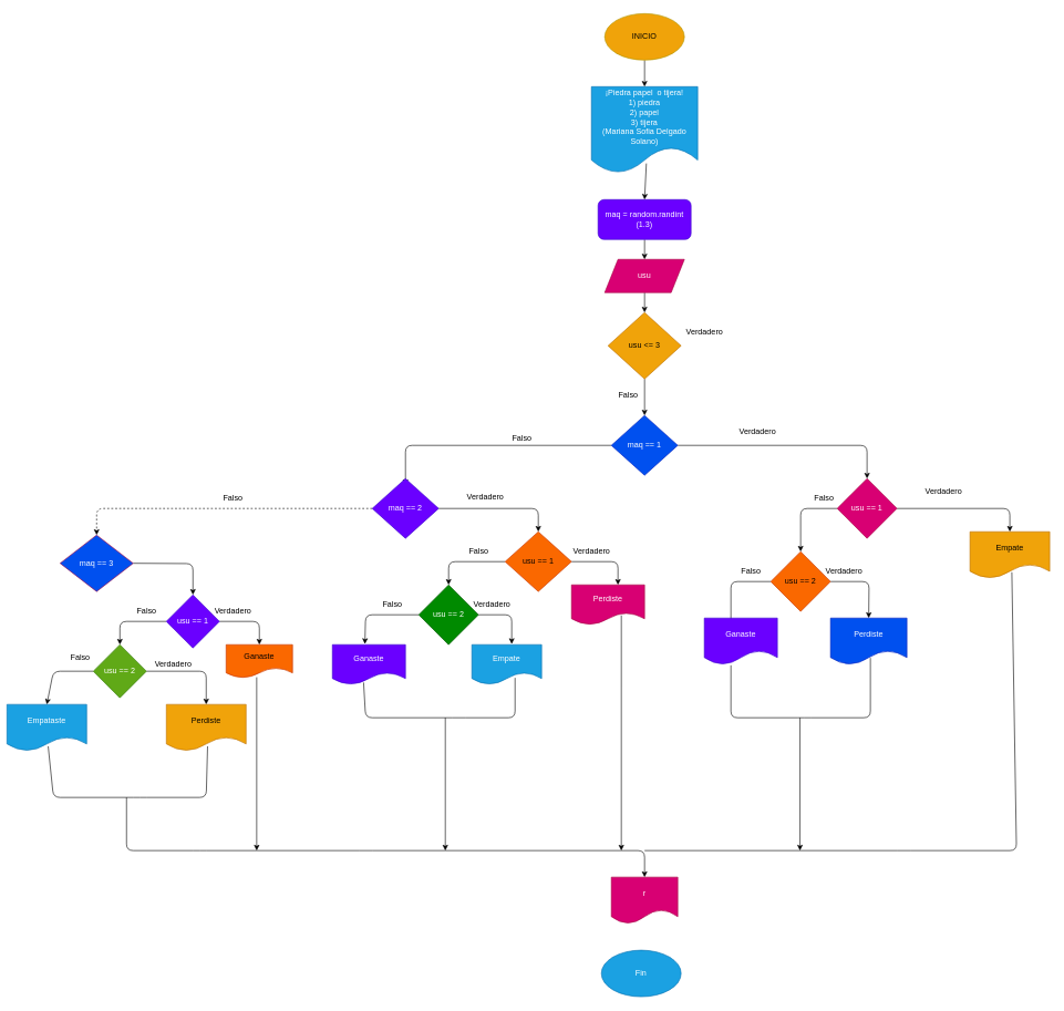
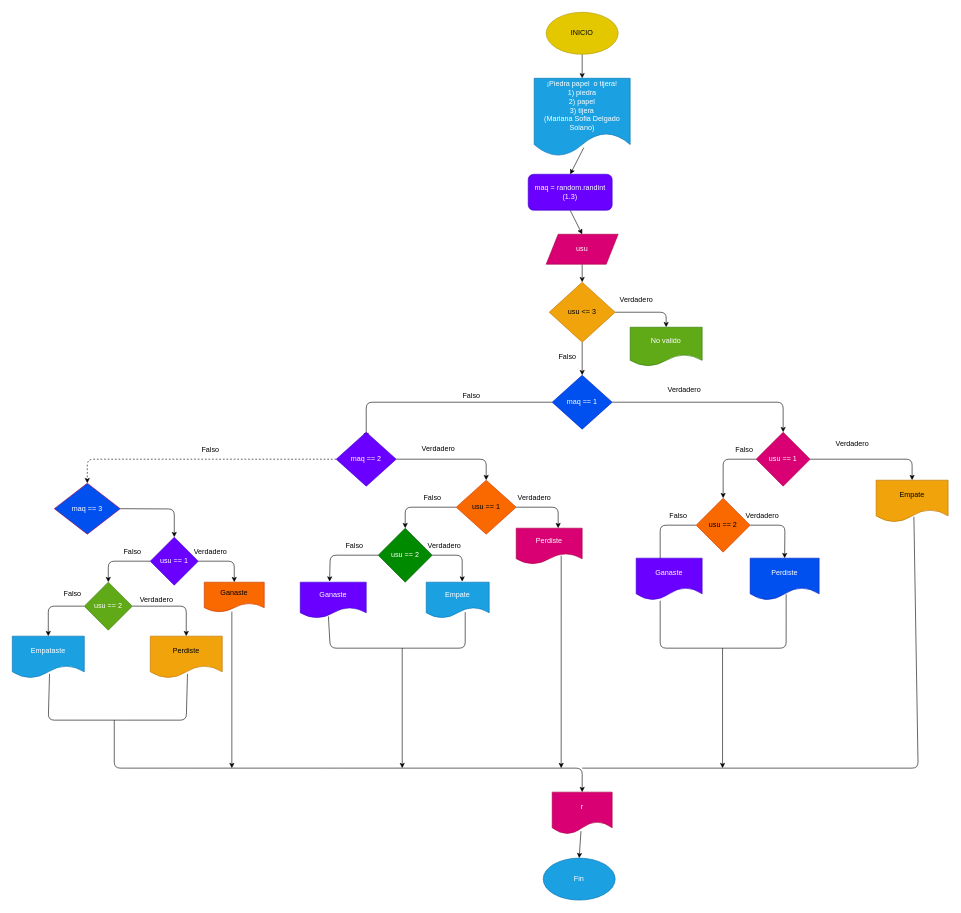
  <mxCell id="0" />
  <mxCell id="1" parent="0" />
  <mxCell id="2" style="edgeStyle=none;html=1;exitX=0.5;exitY=1;exitDx=0;exitDy=0;entryX=0.5;entryY=0;entryDx=0;entryDy=0;" parent="1" source="3" target="5" edge="1"><mxGeometry relative="1" as="geometry" /></mxCell>
- <mxCell id="3" value="INICIO" style="ellipse;whiteSpace=wrap;html=1;fillColor=#f0a30a;fontColor=#000000;strokeColor=#B09500;" parent="1" vertex="1"><mxGeometry x="910" y="20" width="120" height="70" as="geometry" /></mxCell>
+ <mxCell id="3" value="INICIO" style="ellipse;whiteSpace=wrap;html=1;fillColor=#e3c800;fontColor=#000000;strokeColor=#B09500;" parent="1" vertex="1"><mxGeometry x="910" y="20" width="120" height="70" as="geometry" /></mxCell>
  <mxCell id="4" value="" style="edgeStyle=none;html=1;exitX=0.517;exitY=0.889;exitDx=0;exitDy=0;exitPerimeter=0;entryX=0.5;entryY=0;entryDx=0;entryDy=0;" parent="1" source="5" target="7" edge="1"><mxGeometry relative="1" as="geometry"><mxPoint x="980" y="300" as="targetPoint" /></mxGeometry></mxCell>
  <mxCell id="5" value="¡Piedra papel&amp;nbsp; o tijera!&lt;br&gt;1) piedra&lt;br&gt;2) papel&lt;br&gt;3) tijera&lt;br&gt;(Mariana Sofia Delgado Solano)" style="shape=document;whiteSpace=wrap;html=1;boundedLbl=1;fillColor=#1ba1e2;fontColor=#ffffff;strokeColor=#006EAF;" parent="1" vertex="1"><mxGeometry x="890" y="130" width="160" height="130" as="geometry" /></mxCell>
  <mxCell id="6" style="edgeStyle=none;html=1;exitX=0.5;exitY=1;exitDx=0;exitDy=0;entryX=0.5;entryY=0;entryDx=0;entryDy=0;" parent="1" source="7" target="9" edge="1"><mxGeometry relative="1" as="geometry" /></mxCell>
- <mxCell id="7" value="maq = random.randint&lt;br&gt;(1.3)" style="rounded=1;whiteSpace=wrap;html=1;fillColor=#6a00ff;fontColor=#ffffff;strokeColor=#3700CC;" parent="1" vertex="1"><mxGeometry x="900" y="300" width="140" height="60" as="geometry" /></mxCell>
+ <mxCell id="7" value="maq = random.randint&lt;br&gt;(1.3)" style="rounded=1;whiteSpace=wrap;html=1;fillColor=#6a00ff;fontColor=#ffffff;strokeColor=#3700CC;" parent="1" vertex="1"><mxGeometry x="880" y="290" width="140" height="60" as="geometry" /></mxCell>
  <mxCell id="8" style="edgeStyle=none;html=1;exitX=0.5;exitY=1;exitDx=0;exitDy=0;entryX=0.5;entryY=0;entryDx=0;entryDy=0;" parent="1" source="9" target="12" edge="1"><mxGeometry relative="1" as="geometry" /></mxCell>
  <mxCell id="9" value="usu" style="shape=parallelogram;perimeter=parallelogramPerimeter;whiteSpace=wrap;html=1;fixedSize=1;fillColor=#d80073;fontColor=#ffffff;strokeColor=#A50040;" parent="1" vertex="1"><mxGeometry x="910" y="390" width="120" height="50" as="geometry" /></mxCell>
+ <mxCell id="10" style="edgeStyle=none;html=1;exitX=1;exitY=0.5;exitDx=0;exitDy=0;entryX=0.5;entryY=0;entryDx=0;entryDy=0;" parent="1" source="12" target="13" edge="1"><mxGeometry relative="1" as="geometry"><mxPoint x="1110" y="540" as="targetPoint" /><Array as="points"><mxPoint x="1110" y="520" /></Array></mxGeometry></mxCell>
  <mxCell id="11" style="edgeStyle=none;html=1;exitX=0.5;exitY=1;exitDx=0;exitDy=0;entryX=0.5;entryY=0;entryDx=0;entryDy=0;" parent="1" source="12" target="16" edge="1"><mxGeometry relative="1" as="geometry" /></mxCell>
  <mxCell id="12" value="usu &amp;lt;= 3" style="rhombus;whiteSpace=wrap;html=1;fillColor=#f0a30a;fontColor=#000000;strokeColor=#BD7000;" parent="1" vertex="1"><mxGeometry x="915" y="470" width="110" height="100" as="geometry" /></mxCell>
+ <mxCell id="13" value="No valido" style="shape=document;whiteSpace=wrap;html=1;boundedLbl=1;fillColor=#60a917;fontColor=#ffffff;strokeColor=#2D7600;" parent="1" vertex="1"><mxGeometry x="1050" y="545" width="120" height="65" as="geometry" /></mxCell>
  <mxCell id="14" style="edgeStyle=none;html=1;exitX=0;exitY=0.5;exitDx=0;exitDy=0;entryX=0.5;entryY=0.111;entryDx=0;entryDy=0;entryPerimeter=0;" parent="1" source="16" target="19" edge="1"><mxGeometry relative="1" as="geometry"><mxPoint x="540" y="670" as="targetPoint" /><Array as="points"><mxPoint x="610" y="670" /></Array></mxGeometry></mxCell>
  <mxCell id="15" style="edgeStyle=none;html=1;exitX=1;exitY=0.5;exitDx=0;exitDy=0;entryX=0.5;entryY=0;entryDx=0;entryDy=0;" parent="1" source="16" target="34" edge="1"><mxGeometry relative="1" as="geometry"><mxPoint x="1350" y="670" as="targetPoint" /><Array as="points"><mxPoint x="1305" y="670" /></Array></mxGeometry></mxCell>
  <mxCell id="16" value="maq == 1" style="rhombus;whiteSpace=wrap;html=1;fillColor=#0050ef;fontColor=#ffffff;strokeColor=#001DBC;" parent="1" vertex="1"><mxGeometry x="920" y="625" width="100" height="90" as="geometry" /></mxCell>
  <mxCell id="17" style="edgeStyle=none;html=1;exitX=1;exitY=0.5;exitDx=0;exitDy=0;entryX=0.5;entryY=0;entryDx=0;entryDy=0;" parent="1" source="19" target="22" edge="1"><mxGeometry relative="1" as="geometry"><mxPoint x="870" y="765" as="targetPoint" /><Array as="points"><mxPoint x="810" y="765" /></Array></mxGeometry></mxCell>
  <mxCell id="18" style="edgeStyle=none;html=1;exitX=0;exitY=0.5;exitDx=0;exitDy=0;entryX=0.5;entryY=0;entryDx=0;entryDy=0;dashed=1;" parent="1" source="19" target="50" edge="1"><mxGeometry relative="1" as="geometry"><mxPoint x="60" y="765" as="targetPoint" /><Array as="points"><mxPoint x="145" y="765" /></Array></mxGeometry></mxCell>
  <mxCell id="19" value="maq == 2" style="rhombus;whiteSpace=wrap;html=1;fillColor=#6a00ff;fontColor=#ffffff;strokeColor=#3700CC;" parent="1" vertex="1"><mxGeometry x="560" y="720" width="100" height="90" as="geometry" /></mxCell>
  <mxCell id="20" style="edgeStyle=none;html=1;exitX=0;exitY=0.5;exitDx=0;exitDy=0;entryX=0.5;entryY=0;entryDx=0;entryDy=0;" parent="1" source="22" target="25" edge="1"><mxGeometry relative="1" as="geometry"><mxPoint x="620" y="840" as="targetPoint" /><Array as="points"><mxPoint x="675" y="845" /></Array></mxGeometry></mxCell>
  <mxCell id="21" style="edgeStyle=none;html=1;exitX=1;exitY=0.5;exitDx=0;exitDy=0;entryX=0.636;entryY=0;entryDx=0;entryDy=0;entryPerimeter=0;" parent="1" source="22" target="29" edge="1"><mxGeometry relative="1" as="geometry"><mxPoint x="960" y="845" as="targetPoint" /><Array as="points"><mxPoint x="930" y="845" /></Array></mxGeometry></mxCell>
  <mxCell id="22" value="usu == 1" style="rhombus;whiteSpace=wrap;html=1;fillColor=#fa6800;fontColor=#000000;strokeColor=#C73500;" parent="1" vertex="1"><mxGeometry x="760" y="800" width="100" height="90" as="geometry" /></mxCell>
  <mxCell id="23" style="edgeStyle=none;html=1;exitX=0;exitY=0.5;exitDx=0;exitDy=0;entryX=0.445;entryY=-0.017;entryDx=0;entryDy=0;entryPerimeter=0;" parent="1" source="25" target="28" edge="1"><mxGeometry relative="1" as="geometry"><mxPoint x="540" y="960" as="targetPoint" /><Array as="points"><mxPoint x="550" y="925" /></Array></mxGeometry></mxCell>
  <mxCell id="24" style="edgeStyle=none;html=1;exitX=1;exitY=0.5;exitDx=0;exitDy=0;entryX=0.571;entryY=-0.017;entryDx=0;entryDy=0;entryPerimeter=0;" parent="1" source="25" target="30" edge="1"><mxGeometry relative="1" as="geometry"><mxPoint x="810" y="930" as="targetPoint" /><Array as="points"><mxPoint x="770" y="925" /></Array></mxGeometry></mxCell>
  <mxCell id="25" value="usu == 2" style="rhombus;whiteSpace=wrap;html=1;fillColor=#008a00;fontColor=#ffffff;strokeColor=#005700;" parent="1" vertex="1"><mxGeometry x="630" y="880" width="90" height="90" as="geometry" /></mxCell>
  <mxCell id="26" value="Falso" style="text;html=1;align=center;verticalAlign=middle;resizable=0;points=[];autosize=1;strokeColor=none;fillColor=none;" parent="1" vertex="1"><mxGeometry x="760" y="645" width="50" height="30" as="geometry" /></mxCell>
  <mxCell id="27" value="Falso" style="text;html=1;align=center;verticalAlign=middle;resizable=0;points=[];autosize=1;strokeColor=none;fillColor=none;" parent="1" vertex="1"><mxGeometry x="695" y="815" width="50" height="30" as="geometry" /></mxCell>
  <mxCell id="28" value="Ganaste" style="shape=document;whiteSpace=wrap;html=1;boundedLbl=1;fillColor=#6a00ff;fontColor=#ffffff;strokeColor=#3700CC;" parent="1" vertex="1"><mxGeometry x="500" y="970" width="110" height="60" as="geometry" /></mxCell>
  <mxCell id="29" value="Perdiste" style="shape=document;whiteSpace=wrap;html=1;boundedLbl=1;fillColor=#d80073;fontColor=#ffffff;strokeColor=#A50040;" parent="1" vertex="1"><mxGeometry x="860" y="880" width="110" height="60" as="geometry" /></mxCell>
  <mxCell id="30" value="Empate" style="shape=document;whiteSpace=wrap;html=1;boundedLbl=1;fillColor=#1ba1e2;fontColor=#ffffff;strokeColor=#006EAF;" parent="1" vertex="1"><mxGeometry x="710" y="970" width="105" height="60" as="geometry" /></mxCell>
  <mxCell id="31" value="Verdadero" style="text;html=1;align=center;verticalAlign=middle;resizable=0;points=[];autosize=1;strokeColor=none;fillColor=none;" parent="1" vertex="1"><mxGeometry x="1020" y="485" width="80" height="30" as="geometry" /></mxCell>
  <mxCell id="32" style="edgeStyle=none;html=1;exitX=1;exitY=0.5;exitDx=0;exitDy=0;entryX=0.5;entryY=0;entryDx=0;entryDy=0;" parent="1" source="34" target="36" edge="1"><mxGeometry relative="1" as="geometry"><mxPoint x="1580" y="765" as="targetPoint" /><Array as="points"><mxPoint x="1520" y="765" /></Array></mxGeometry></mxCell>
  <mxCell id="33" style="edgeStyle=none;html=1;exitX=0;exitY=0.5;exitDx=0;exitDy=0;entryX=0.5;entryY=0;entryDx=0;entryDy=0;" parent="1" source="34" target="40" edge="1"><mxGeometry relative="1" as="geometry"><mxPoint x="1160" y="765" as="targetPoint" /><Array as="points"><mxPoint x="1205" y="765" /></Array></mxGeometry></mxCell>
  <mxCell id="34" value="usu == 1" style="rhombus;whiteSpace=wrap;html=1;fillColor=#d80073;fontColor=#ffffff;strokeColor=#A50040;" parent="1" vertex="1"><mxGeometry x="1260" y="720" width="90" height="90" as="geometry" /></mxCell>
  <mxCell id="35" value="Verdadero" style="text;html=1;align=center;verticalAlign=middle;resizable=0;points=[];autosize=1;strokeColor=none;fillColor=none;" parent="1" vertex="1"><mxGeometry x="1100" y="635" width="80" height="30" as="geometry" /></mxCell>
  <mxCell id="36" value="Empate" style="shape=document;whiteSpace=wrap;html=1;boundedLbl=1;fillColor=#f0a30a;fontColor=#000000;strokeColor=#BD7000;" parent="1" vertex="1"><mxGeometry x="1460" y="800" width="120" height="70" as="geometry" /></mxCell>
  <mxCell id="37" value="Verdadero" style="text;html=1;align=center;verticalAlign=middle;resizable=0;points=[];autosize=1;strokeColor=none;fillColor=none;" parent="1" vertex="1"><mxGeometry x="1380" y="725" width="80" height="30" as="geometry" /></mxCell>
  <mxCell id="38" style="edgeStyle=none;html=1;exitX=1;exitY=0.5;exitDx=0;exitDy=0;entryX=0.5;entryY=0;entryDx=0;entryDy=0;" parent="1" source="40" target="41" edge="1"><mxGeometry relative="1" as="geometry"><mxPoint x="1370" y="880" as="targetPoint" /><Array as="points"><mxPoint x="1308" y="875" /></Array></mxGeometry></mxCell>
  <mxCell id="39" style="edgeStyle=none;html=1;exitX=0;exitY=0.5;exitDx=0;exitDy=0;" parent="1" source="40" edge="1"><mxGeometry relative="1" as="geometry"><mxPoint x="1100" y="940" as="targetPoint" /><Array as="points"><mxPoint x="1100" y="875" /></Array></mxGeometry></mxCell>
  <mxCell id="40" value="usu == 2" style="rhombus;whiteSpace=wrap;html=1;fillColor=#fa6800;fontColor=#000000;strokeColor=#C73500;" parent="1" vertex="1"><mxGeometry x="1160" y="830" width="90" height="90" as="geometry" /></mxCell>
  <mxCell id="41" value="Perdiste" style="shape=document;whiteSpace=wrap;html=1;boundedLbl=1;fillColor=#0050ef;fontColor=#ffffff;strokeColor=#001DBC;" parent="1" vertex="1"><mxGeometry x="1250" y="930" width="115" height="70" as="geometry" /></mxCell>
  <mxCell id="42" value="Verdadero" style="text;html=1;align=center;verticalAlign=middle;resizable=0;points=[];autosize=1;strokeColor=none;fillColor=none;" parent="1" vertex="1"><mxGeometry x="1230" y="845" width="80" height="30" as="geometry" /></mxCell>
  <mxCell id="43" value="Ganaste" style="shape=document;whiteSpace=wrap;html=1;boundedLbl=1;fillColor=#6a00ff;fontColor=#ffffff;strokeColor=#3700CC;" parent="1" vertex="1"><mxGeometry x="1060" y="930" width="110" height="70" as="geometry" /></mxCell>
  <mxCell id="44" value="Falso" style="text;html=1;align=center;verticalAlign=middle;resizable=0;points=[];autosize=1;strokeColor=none;fillColor=none;" parent="1" vertex="1"><mxGeometry x="1105" y="845" width="50" height="30" as="geometry" /></mxCell>
  <mxCell id="45" value="Falso" style="text;html=1;align=center;verticalAlign=middle;resizable=0;points=[];autosize=1;strokeColor=none;fillColor=none;" parent="1" vertex="1"><mxGeometry x="1215" y="735" width="50" height="30" as="geometry" /></mxCell>
  <mxCell id="46" value="" style="endArrow=none;html=1;entryX=0.522;entryY=0.857;entryDx=0;entryDy=0;entryPerimeter=0;exitX=0.364;exitY=1.014;exitDx=0;exitDy=0;exitPerimeter=0;" parent="1" source="43" target="41" edge="1"><mxGeometry width="50" height="50" relative="1" as="geometry"><mxPoint x="1110" y="1010" as="sourcePoint" /><mxPoint x="1320" y="1030" as="targetPoint" /><Array as="points"><mxPoint x="1100" y="1080" /><mxPoint x="1210" y="1080" /><mxPoint x="1310" y="1080" /></Array></mxGeometry></mxCell>
  <mxCell id="47" value="Verdadero" style="text;html=1;align=center;verticalAlign=middle;resizable=0;points=[];autosize=1;strokeColor=none;fillColor=none;" parent="1" vertex="1"><mxGeometry x="700" y="895" width="80" height="30" as="geometry" /></mxCell>
  <mxCell id="48" value="Falso" style="text;html=1;align=center;verticalAlign=middle;resizable=0;points=[];autosize=1;strokeColor=none;fillColor=none;" parent="1" vertex="1"><mxGeometry x="565" y="895" width="50" height="30" as="geometry" /></mxCell>
  <mxCell id="49" style="edgeStyle=none;html=1;exitX=1;exitY=0.5;exitDx=0;exitDy=0;entryX=0.5;entryY=0;entryDx=0;entryDy=0;" parent="1" source="50" target="53" edge="1"><mxGeometry relative="1" as="geometry"><mxPoint x="360" y="848" as="targetPoint" /><Array as="points"><mxPoint x="290" y="848" /></Array></mxGeometry></mxCell>
  <mxCell id="50" value="maq == 3" style="rhombus;whiteSpace=wrap;html=1;fillColor=#0050ef;fontColor=#ffffff;strokeColor=#A50040;" parent="1" vertex="1"><mxGeometry x="90" y="805" width="110" height="85" as="geometry" /></mxCell>
  <mxCell id="51" style="edgeStyle=none;html=1;exitX=1;exitY=0.5;exitDx=0;exitDy=0;entryX=0.5;entryY=0;entryDx=0;entryDy=0;" parent="1" source="53" target="59" edge="1"><mxGeometry relative="1" as="geometry"><mxPoint x="440" y="935" as="targetPoint" /><Array as="points"><mxPoint x="390" y="935" /></Array></mxGeometry></mxCell>
  <mxCell id="52" style="edgeStyle=none;html=1;exitX=0;exitY=0.5;exitDx=0;exitDy=0;entryX=0.5;entryY=0;entryDx=0;entryDy=0;" parent="1" source="53" target="56" edge="1"><mxGeometry relative="1" as="geometry"><mxPoint x="160" y="930" as="targetPoint" /><Array as="points"><mxPoint x="180" y="935" /></Array></mxGeometry></mxCell>
  <mxCell id="53" value="usu == 1" style="rhombus;whiteSpace=wrap;html=1;fillColor=#6a00ff;fontColor=#ffffff;strokeColor=#3700CC;" parent="1" vertex="1"><mxGeometry x="250" y="895" width="80" height="80" as="geometry" /></mxCell>
  <mxCell id="54" style="edgeStyle=none;html=1;exitX=1;exitY=0.5;exitDx=0;exitDy=0;entryX=0.5;entryY=0;entryDx=0;entryDy=0;" parent="1" source="56" target="57" edge="1"><mxGeometry relative="1" as="geometry"><mxPoint x="340" y="1040" as="targetPoint" /><Array as="points"><mxPoint x="310" y="1010" /></Array></mxGeometry></mxCell>
  <mxCell id="55" style="edgeStyle=none;html=1;exitX=0;exitY=0.5;exitDx=0;exitDy=0;entryX=0.5;entryY=0;entryDx=0;entryDy=0;" parent="1" source="56" target="58" edge="1"><mxGeometry relative="1" as="geometry"><mxPoint x="50" y="1010" as="targetPoint" /><Array as="points"><mxPoint x="80" y="1010" /></Array></mxGeometry></mxCell>
  <mxCell id="56" value="usu == 2" style="rhombus;whiteSpace=wrap;html=1;fillColor=#60a917;fontColor=#ffffff;strokeColor=#2D7600;" parent="1" vertex="1"><mxGeometry x="140" y="970" width="80" height="80" as="geometry" /></mxCell>
  <mxCell id="57" value="Perdiste" style="shape=document;whiteSpace=wrap;html=1;boundedLbl=1;fillColor=#f0a30a;fontColor=#000000;strokeColor=#BD7000;" parent="1" vertex="1"><mxGeometry x="250" y="1060" width="120" height="70" as="geometry" /></mxCell>
- <mxCell id="58" value="Empataste" style="shape=document;whiteSpace=wrap;html=1;boundedLbl=1;fillColor=#1ba1e2;fontColor=#ffffff;strokeColor=#006EAF;" parent="1" vertex="1"><mxGeometry x="10" y="1060" width="120" height="70" as="geometry" /></mxCell>
+ <mxCell id="58" value="Empataste" style="shape=document;whiteSpace=wrap;html=1;boundedLbl=1;fillColor=#1ba1e2;fontColor=#ffffff;strokeColor=#006EAF;" parent="1" vertex="1"><mxGeometry x="20" y="1060" width="120" height="70" as="geometry" /></mxCell>
  <mxCell id="59" value="Ganaste" style="shape=document;whiteSpace=wrap;html=1;boundedLbl=1;fillColor=#fa6800;fontColor=#000000;strokeColor=#C73500;" parent="1" vertex="1"><mxGeometry x="340" y="970" width="100" height="50" as="geometry" /></mxCell>
  <mxCell id="60" value="Verdadero" style="text;html=1;align=center;verticalAlign=middle;resizable=0;points=[];autosize=1;strokeColor=none;fillColor=none;" parent="1" vertex="1"><mxGeometry x="220" y="985" width="80" height="30" as="geometry" /></mxCell>
  <mxCell id="61" value="Falso" style="text;html=1;align=center;verticalAlign=middle;resizable=0;points=[];autosize=1;strokeColor=none;fillColor=none;" parent="1" vertex="1"><mxGeometry x="95" y="975" width="50" height="30" as="geometry" /></mxCell>
  <mxCell id="62" value="Verdadero" style="text;html=1;align=center;verticalAlign=middle;resizable=0;points=[];autosize=1;strokeColor=none;fillColor=none;" parent="1" vertex="1"><mxGeometry x="310" y="905" width="80" height="30" as="geometry" /></mxCell>
  <mxCell id="63" value="Falso" style="text;html=1;align=center;verticalAlign=middle;resizable=0;points=[];autosize=1;strokeColor=none;fillColor=none;" parent="1" vertex="1"><mxGeometry x="195" y="905" width="50" height="30" as="geometry" /></mxCell>
  <mxCell id="64" value="Falso" style="text;html=1;align=center;verticalAlign=middle;resizable=0;points=[];autosize=1;strokeColor=none;fillColor=none;" parent="1" vertex="1"><mxGeometry x="325" y="735" width="50" height="30" as="geometry" /></mxCell>
  <mxCell id="65" value="" style="endArrow=none;html=1;entryX=0.619;entryY=0.833;entryDx=0;entryDy=0;entryPerimeter=0;exitX=0.427;exitY=0.95;exitDx=0;exitDy=0;exitPerimeter=0;" parent="1" source="28" target="30" edge="1"><mxGeometry width="50" height="50" relative="1" as="geometry"><mxPoint x="550" y="1030" as="sourcePoint" /><mxPoint x="770" y="1050" as="targetPoint" /><Array as="points"><mxPoint x="550" y="1080" /><mxPoint x="690" y="1080" /><mxPoint x="775" y="1080" /></Array></mxGeometry></mxCell>
  <mxCell id="66" value="" style="endArrow=none;html=1;entryX=0.517;entryY=0.9;entryDx=0;entryDy=0;entryPerimeter=0;exitX=0.517;exitY=0.9;exitDx=0;exitDy=0;exitPerimeter=0;" parent="1" source="58" target="57" edge="1"><mxGeometry width="50" height="50" relative="1" as="geometry"><mxPoint x="90" y="1140" as="sourcePoint" /><mxPoint x="300" y="1180" as="targetPoint" /><Array as="points"><mxPoint x="80" y="1200" /><mxPoint x="210" y="1200" /><mxPoint x="310" y="1200" /></Array></mxGeometry></mxCell>
  <mxCell id="67" value="" style="endArrow=classic;html=1;" parent="1" edge="1"><mxGeometry width="50" height="50" relative="1" as="geometry"><mxPoint x="670" y="1080" as="sourcePoint" /><mxPoint x="670" y="1280" as="targetPoint" /></mxGeometry></mxCell>
  <mxCell id="68" value="" style="endArrow=classic;html=1;exitX=0.46;exitY=0.98;exitDx=0;exitDy=0;exitPerimeter=0;" parent="1" source="59" edge="1"><mxGeometry width="50" height="50" relative="1" as="geometry"><mxPoint x="410" y="1160" as="sourcePoint" /><mxPoint x="386" y="1280" as="targetPoint" /></mxGeometry></mxCell>
  <mxCell id="69" value="" style="endArrow=classic;html=1;exitX=0.682;exitY=0.767;exitDx=0;exitDy=0;exitPerimeter=0;" parent="1" source="29" edge="1"><mxGeometry width="50" height="50" relative="1" as="geometry"><mxPoint x="940" y="970" as="sourcePoint" /><mxPoint x="935" y="1280" as="targetPoint" /></mxGeometry></mxCell>
  <mxCell id="70" value="" style="endArrow=classic;html=1;" parent="1" edge="1"><mxGeometry width="50" height="50" relative="1" as="geometry"><mxPoint x="1204" y="1080" as="sourcePoint" /><mxPoint x="1204" y="1280" as="targetPoint" /></mxGeometry></mxCell>
  <mxCell id="71" value="Verdadero" style="text;html=1;align=center;verticalAlign=middle;resizable=0;points=[];autosize=1;strokeColor=none;fillColor=none;" parent="1" vertex="1"><mxGeometry x="850" y="815" width="80" height="30" as="geometry" /></mxCell>
  <mxCell id="72" value="Falso" style="text;html=1;align=center;verticalAlign=middle;resizable=0;points=[];autosize=1;strokeColor=none;fillColor=none;" parent="1" vertex="1"><mxGeometry x="920" y="580" width="50" height="30" as="geometry" /></mxCell>
+ <mxCell id="73" value="" style="edgeStyle=none;html=1;exitX=0.48;exitY=0.929;exitDx=0;exitDy=0;exitPerimeter=0;entryX=0.5;entryY=0;entryDx=0;entryDy=0;" edge="1" parent="1" source="74" target="75"><mxGeometry relative="1" as="geometry" /></mxCell>
  <mxCell id="74" value="r" style="shape=document;whiteSpace=wrap;html=1;boundedLbl=1;fillColor=#d80073;fontColor=#ffffff;strokeColor=#A50040;" vertex="1" parent="1"><mxGeometry x="920" y="1320" width="100" height="70" as="geometry" /></mxCell>
  <mxCell id="75" value="Fin" style="ellipse;whiteSpace=wrap;html=1;fillColor=#1ba1e2;fontColor=#ffffff;strokeColor=#006EAF;" vertex="1" parent="1"><mxGeometry x="905" y="1430" width="120" height="70" as="geometry" /></mxCell>
  <mxCell id="76" value="" style="endArrow=classic;html=1;entryX=0.5;entryY=0;entryDx=0;entryDy=0;" edge="1" parent="1" target="74"><mxGeometry width="50" height="50" relative="1" as="geometry"><mxPoint x="190" y="1200" as="sourcePoint" /><mxPoint x="970" y="1280" as="targetPoint" /><Array as="points"><mxPoint x="190" y="1280" /><mxPoint x="300" y="1280" /><mxPoint x="550" y="1280" /><mxPoint x="970" y="1280" /></Array></mxGeometry></mxCell>
  <mxCell id="77" value="" style="endArrow=none;html=1;entryX=0.525;entryY=0.871;entryDx=0;entryDy=0;entryPerimeter=0;" edge="1" parent="1" target="36"><mxGeometry width="50" height="50" relative="1" as="geometry"><mxPoint x="970" y="1280" as="sourcePoint" /><mxPoint x="1540" y="890" as="targetPoint" /><Array as="points"><mxPoint x="1360" y="1280" /><mxPoint x="1530" y="1280" /></Array></mxGeometry></mxCell>
  <mxCell id="78" value="&lt;br&gt;Verdadero" style="text;html=1;align=center;verticalAlign=middle;resizable=0;points=[];autosize=1;strokeColor=none;fillColor=none;" vertex="1" parent="1"><mxGeometry x="690" y="720" width="80" height="40" as="geometry" /></mxCell>
